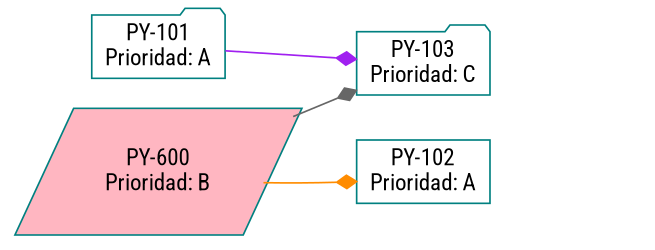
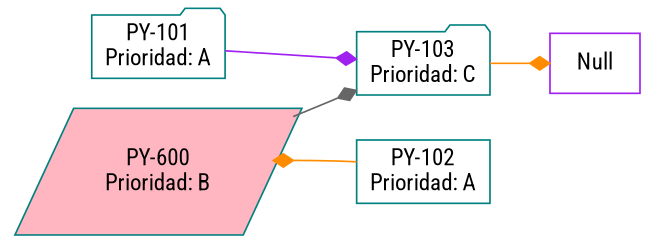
  digraph {
    fontname="Roboto Condensed"
    rankdir=LR
    node [color=teal fillcolor=white fontname="Roboto Condensed" shape=folder style=filled]
    edge [arrowhead=diamond color=darkorange fontname="Roboto Condensed"]
    n1 [label="PY-101\nPrioridad: A"]
    n2 [label="PY-103\nPrioridad: C"]
    n3 [label="PY-102\nPrioridad: A" shape=box]
    n4 [fillcolor=lightpink label="PY-600\nPrioridad: B" shape=parallelogram]
+   Null [color=purple shape=box]
    n1 -> n2 [color=purple]
-   n4 -> n3
+   n2 -> Null
+   n3 -> n4
    n4 -> n2 [color=gray40]
  }
